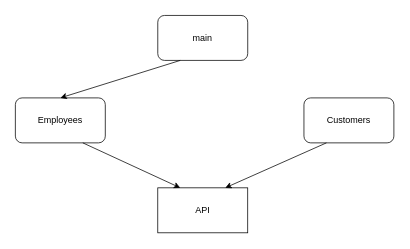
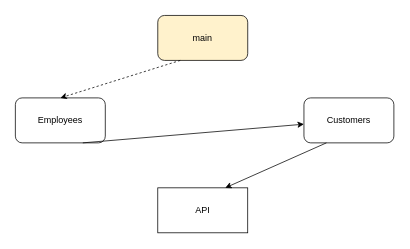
  <mxCell id="0" />
  <mxCell id="1" parent="0" />
- <mxCell id="2" value="main" style="rounded=1;whiteSpace=wrap;html=1;" parent="1" vertex="1"><mxGeometry x="210" y="20" width="120" height="60" as="geometry" /></mxCell>
+ <mxCell id="2" value="main" style="rounded=1;whiteSpace=wrap;html=1;fillColor=#fff2cc;" parent="1" vertex="1"><mxGeometry x="210" y="20" width="120" height="60" as="geometry" /></mxCell>
  <mxCell id="3" value="Employees" style="rounded=1;whiteSpace=wrap;html=1;" parent="1" vertex="1"><mxGeometry x="20" y="130" width="120" height="60" as="geometry" /></mxCell>
  <mxCell id="4" value="Customers" style="rounded=1;whiteSpace=wrap;html=1;" parent="1" vertex="1"><mxGeometry x="405" y="130" width="120" height="60" as="geometry" /></mxCell>
  <mxCell id="5" value="API" style="whiteSpace=wrap;html=1;rounded=0;" parent="1" vertex="1"><mxGeometry x="210" y="250" width="120" height="60" as="geometry" /></mxCell>
- <mxCell id="6" value="" style="endArrow=classic;html=1;exitX=0.25;exitY=1;exitDx=0;exitDy=0;entryX=0.5;entryY=0;entryDx=0;entryDy=0;" parent="1" source="2" target="3" edge="1"><mxGeometry width="50" height="50" relative="1" as="geometry"><mxPoint x="270" y="230" as="sourcePoint" /><mxPoint x="320" y="180" as="targetPoint" /></mxGeometry></mxCell>
+ <mxCell id="6" value="" style="endArrow=classic;html=1;exitX=0.25;exitY=1;exitDx=0;exitDy=0;entryX=0.5;entryY=0;entryDx=0;entryDy=0;dashed=1;" parent="1" source="2" target="3" edge="1"><mxGeometry width="50" height="50" relative="1" as="geometry"><mxPoint x="270" y="230" as="sourcePoint" /><mxPoint x="320" y="180" as="targetPoint" /></mxGeometry></mxCell>
  <mxCell id="7" value="" style="endArrow=classic;html=1;exitX=0.25;exitY=1;exitDx=0;exitDy=0;entryX=0.75;entryY=0;entryDx=0;entryDy=0;" parent="1" source="4" target="5" edge="1"><mxGeometry width="50" height="50" relative="1" as="geometry"><mxPoint x="260" y="270" as="sourcePoint" /><mxPoint x="310" y="220" as="targetPoint" /></mxGeometry></mxCell>
- <mxCell id="8" value="" style="endArrow=classic;html=1;exitX=0.75;exitY=1;exitDx=0;exitDy=0;entryX=0.25;entryY=0;entryDx=0;entryDy=0;" parent="1" source="3" target="5" edge="1"><mxGeometry width="50" height="50" relative="1" as="geometry"><mxPoint x="230" y="230" as="sourcePoint" /><mxPoint x="280" y="180" as="targetPoint" /></mxGeometry></mxCell>
+ <mxCell id="8" value="" style="endArrow=classic;html=1;exitX=0.75;exitY=1;exitDx=0;exitDy=0;" parent="1" source="3" target="4" edge="1"><mxGeometry width="50" height="50" relative="1" as="geometry"><mxPoint x="230" y="230" as="sourcePoint" /><mxPoint x="280" y="180" as="targetPoint" /></mxGeometry></mxCell>
